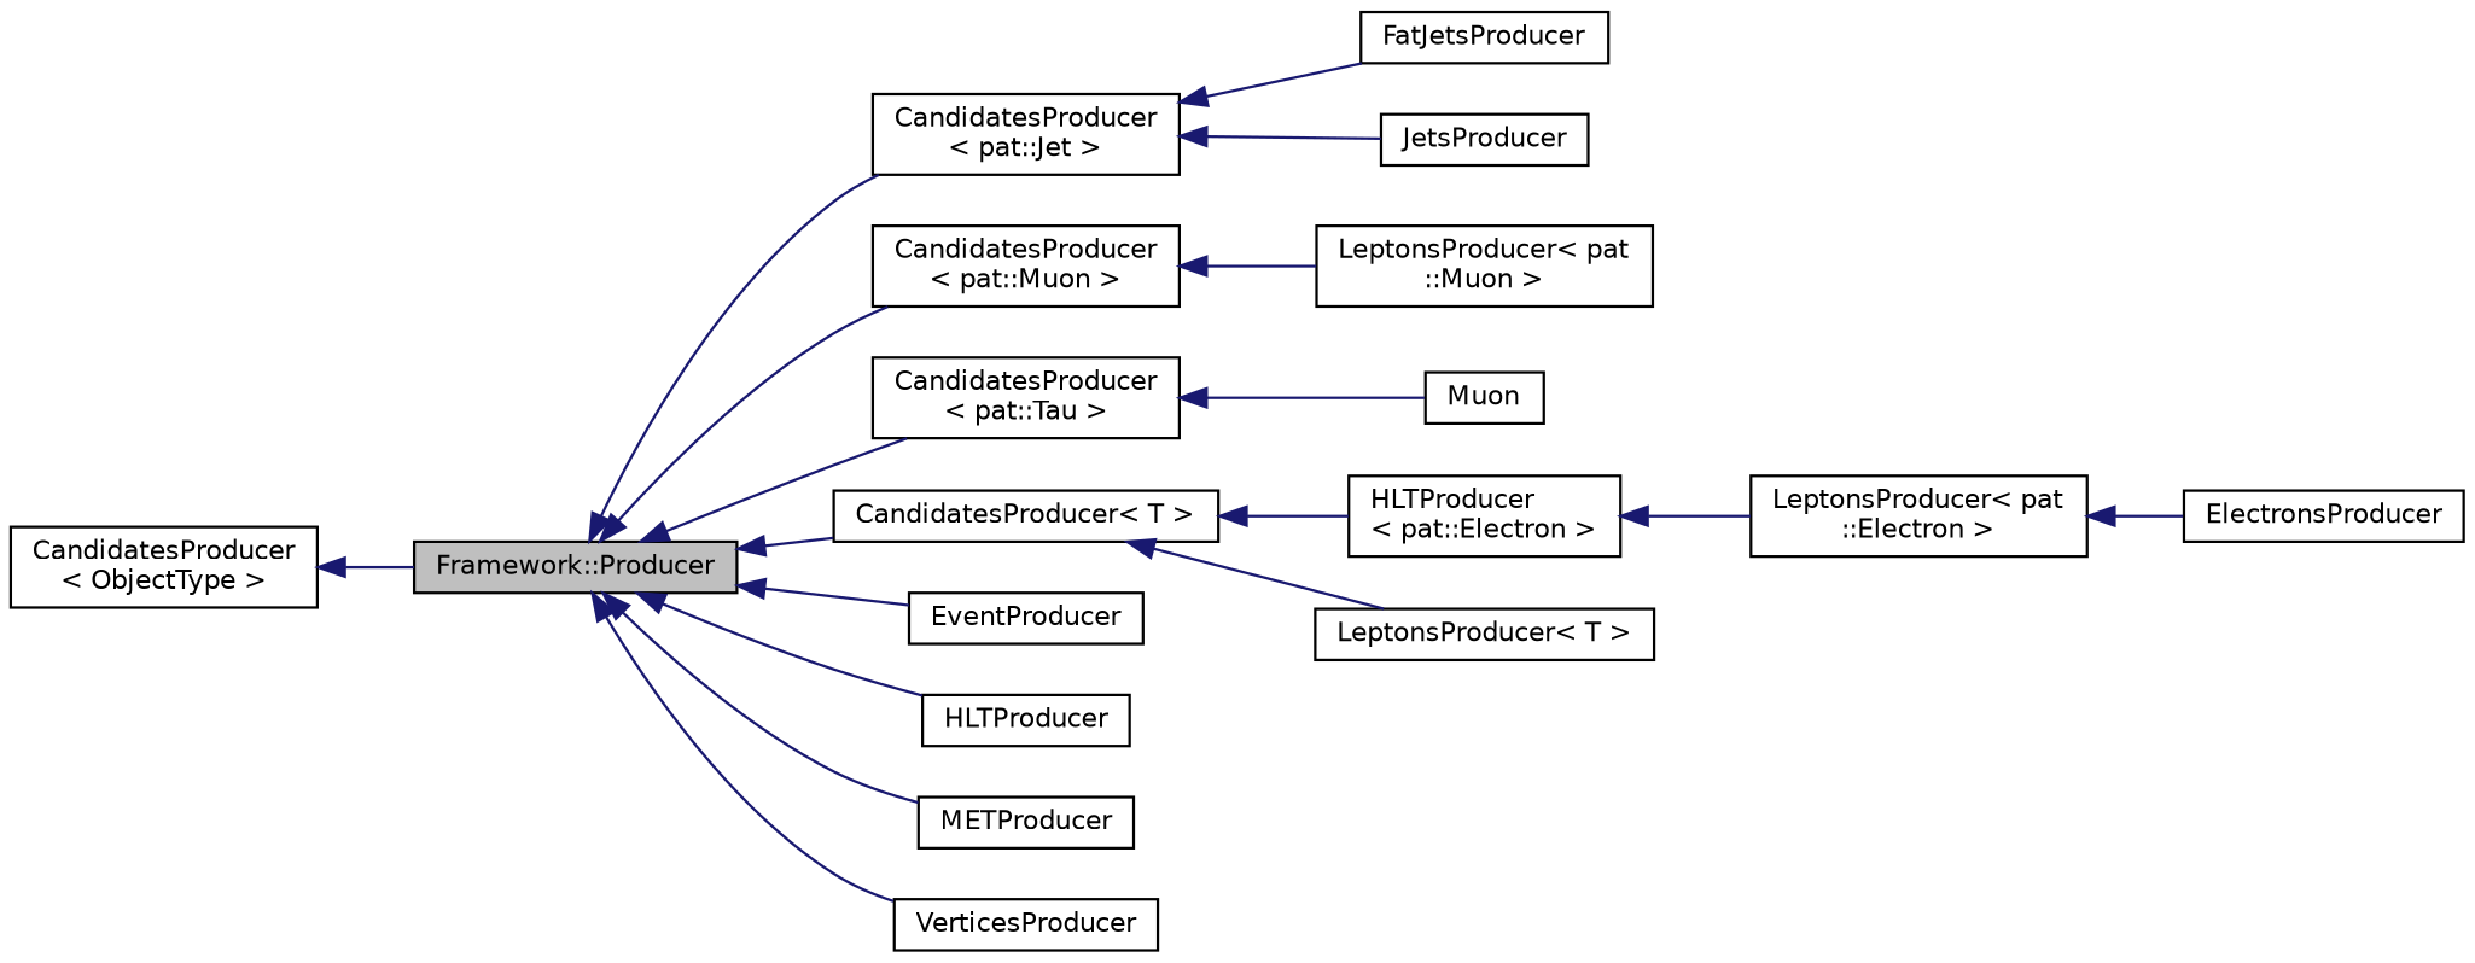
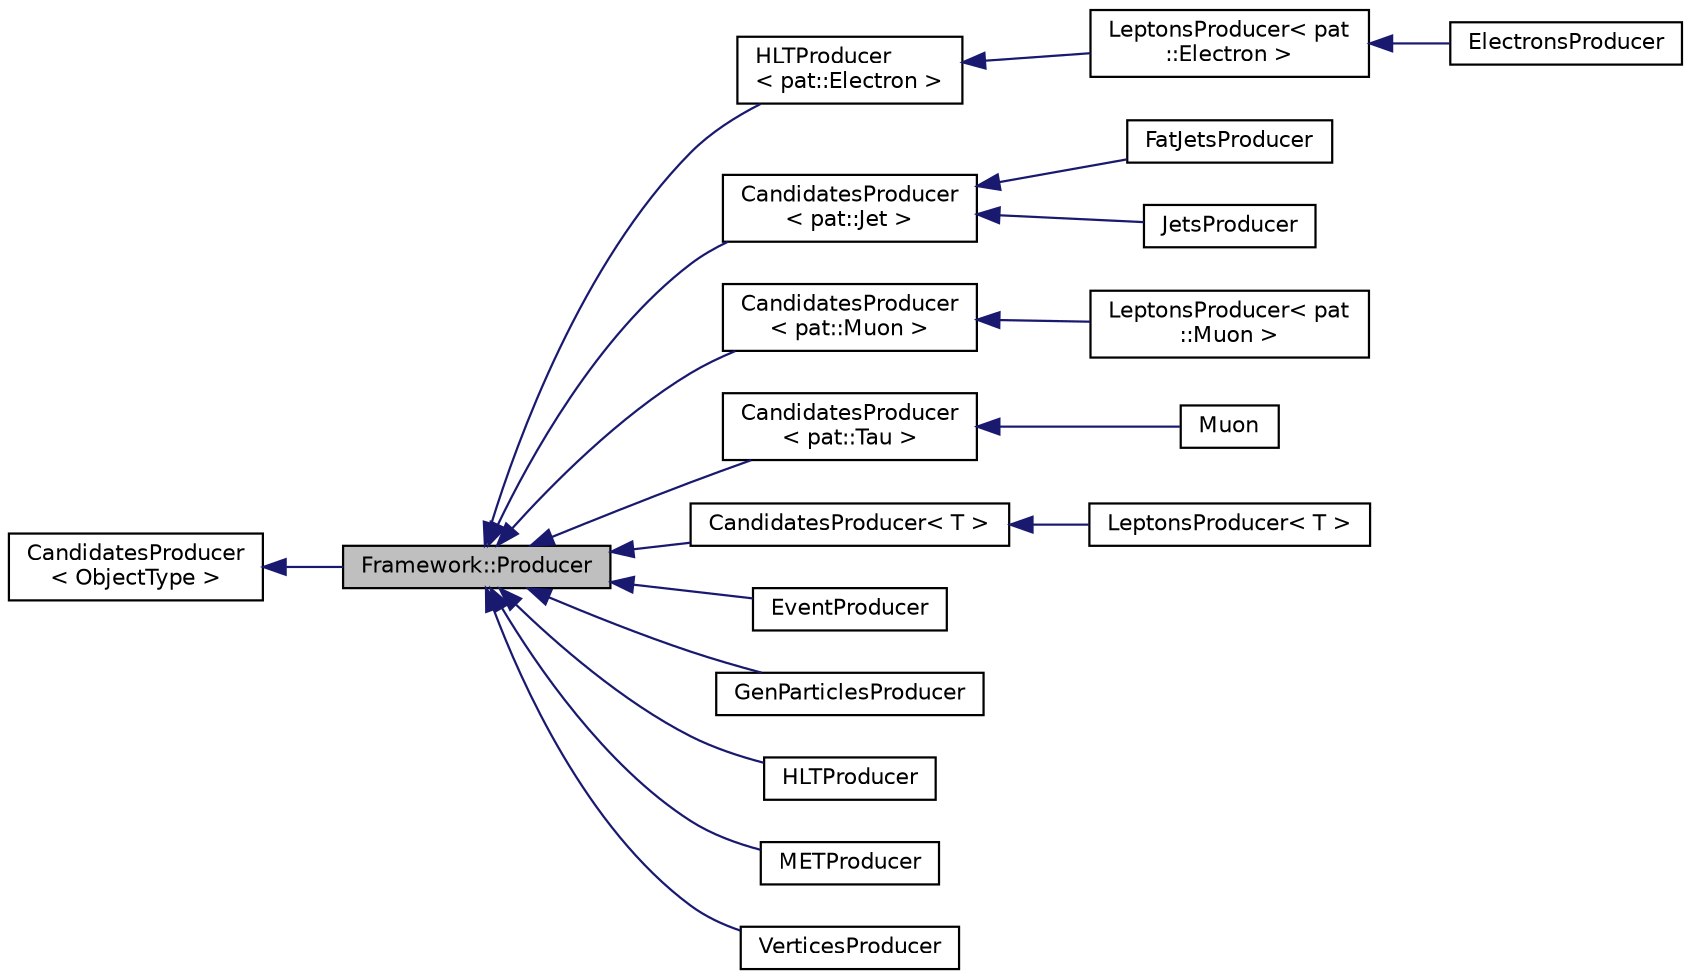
  digraph {
    rankdir=LR
    node [color=black fillcolor=white fontname=Helvetica fontsize=10 shape=record style=filled]
    edge [color=midnightblue dir=back fontname=Helvetica fontsize=10 labelfontname=Helvetica labelfontsize=10 style=solid]
    n1 [fillcolor=grey75 fontcolor=black height=0.2 label="Framework::Producer" width=0.4]
    n2 [height=0.2 label="HLTProducer\l\< pat::Electron \>" width=0.4]
    n3 [height=0.2 label="CandidatesProducer\l\< pat::Jet \>" width=0.4]
    n4 [height=0.2 label="CandidatesProducer\l\< pat::Muon \>" width=0.4]
    n5 [height=0.2 label="CandidatesProducer\l\< pat::Tau \>" width=0.4]
    n6 [height=0.2 label="CandidatesProducer\< T \>" width=0.4]
    n7 [height=0.2 label=EventProducer width=0.4]
+   n8 [height=0.2 label=GenParticlesProducer width=0.4]
    n9 [height=0.2 label=HLTProducer width=0.4]
    n10 [height=0.2 label=METProducer width=0.4]
    n11 [height=0.2 label=VerticesProducer width=0.4]
    n12 [height=0.2 label="CandidatesProducer\l\< ObjectType \>" width=0.4]
    n13 [height=0.2 label="LeptonsProducer\< pat\l::Electron \>" width=0.4]
    n14 [height=0.2 label=FatJetsProducer width=0.4]
    n15 [height=0.2 label=JetsProducer width=0.4]
    n16 [height=0.2 label="LeptonsProducer\< pat\l::Muon \>" width=0.4]
    n17 [height=0.2 label=Muon width=0.4]
    n18 [height=0.2 label="LeptonsProducer\< T \>" width=0.4]
    n19 [height=0.2 label=ElectronsProducer width=0.4]
-   n6 -> n2
+   n1 -> n2
    n1 -> n3
    n1 -> n4
    n1 -> n5
    n1 -> n6
    n1 -> n7
+   n1 -> n8
    n1 -> n9
    n1 -> n10
    n1 -> n11
    n2 -> n13
    n3 -> n14
    n3 -> n15
    n4 -> n16
    n5 -> n17
    n6 -> n18
    n12 -> n1
    n13 -> n19
  }
